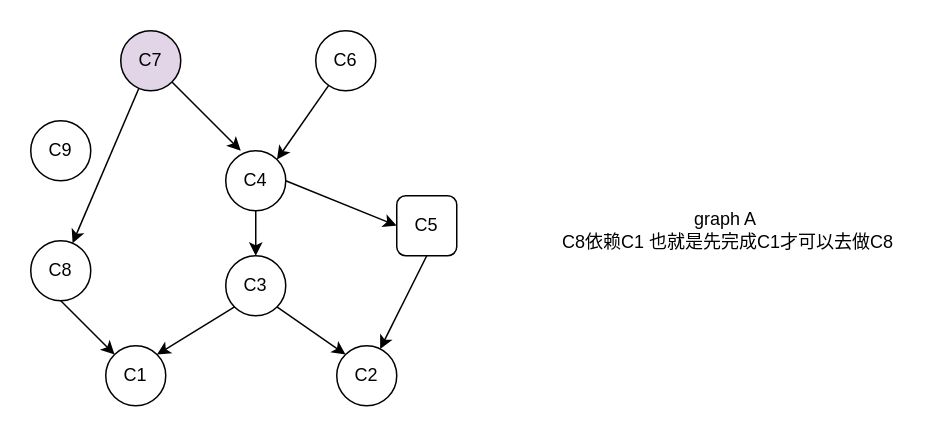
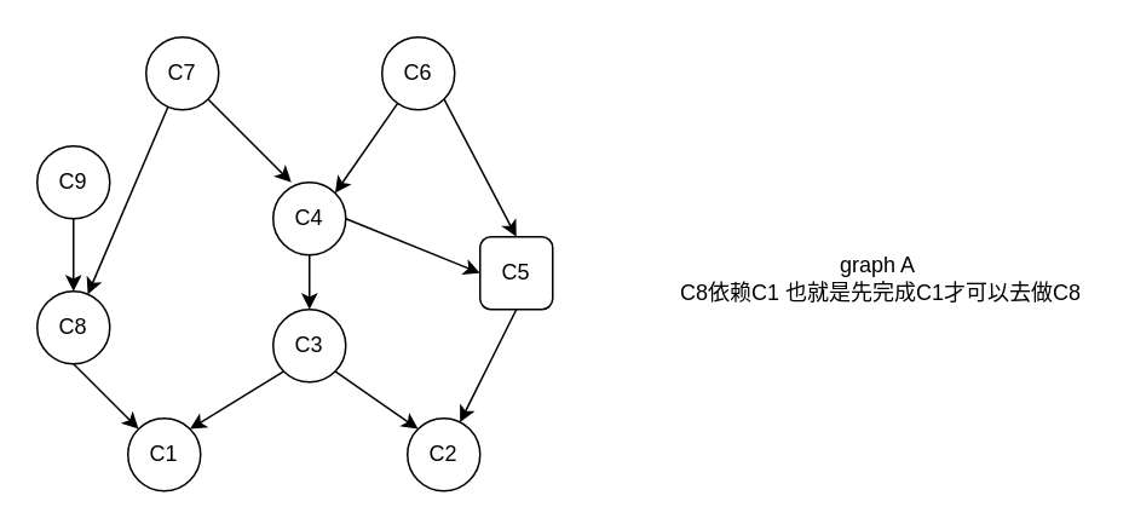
  <mxCell id="0" />
  <mxCell id="1" parent="0" />
- <mxCell id="2" value="C7" style="ellipse;whiteSpace=wrap;html=1;aspect=fixed;fillColor=#e1d5e7;" vertex="1" parent="1"><mxGeometry x="80" y="20" width="40" height="40" as="geometry" /></mxCell>
+ <mxCell id="2" value="C7" style="ellipse;whiteSpace=wrap;html=1;aspect=fixed;" vertex="1" parent="1"><mxGeometry x="80" y="20" width="40" height="40" as="geometry" /></mxCell>
  <mxCell id="3" value="C1" style="ellipse;whiteSpace=wrap;html=1;aspect=fixed;" vertex="1" parent="1"><mxGeometry x="70" y="230" width="40" height="40" as="geometry" /></mxCell>
  <mxCell id="4" value="C6" style="ellipse;whiteSpace=wrap;html=1;aspect=fixed;" vertex="1" parent="1"><mxGeometry x="210" y="20" width="40" height="40" as="geometry" /></mxCell>
  <mxCell id="5" value="" style="edgeStyle=none;html=1;entryX=0;entryY=0;entryDx=0;entryDy=0;exitX=0.5;exitY=1;exitDx=0;exitDy=0;" edge="1" parent="1" source="7" target="3"><mxGeometry relative="1" as="geometry" /></mxCell>
  <mxCell id="6" value="C3" style="ellipse;whiteSpace=wrap;html=1;aspect=fixed;" vertex="1" parent="1"><mxGeometry x="150" y="170" width="40" height="40" as="geometry" /></mxCell>
  <mxCell id="7" value="C8" style="ellipse;whiteSpace=wrap;html=1;aspect=fixed;" vertex="1" parent="1"><mxGeometry x="20" y="160" width="40" height="40" as="geometry" /></mxCell>
  <mxCell id="8" value="C4" style="ellipse;whiteSpace=wrap;html=1;aspect=fixed;" vertex="1" parent="1"><mxGeometry x="150" y="100" width="40" height="40" as="geometry" /></mxCell>
  <mxCell id="9" value="C2" style="ellipse;whiteSpace=wrap;html=1;aspect=fixed;" vertex="1" parent="1"><mxGeometry x="224" y="230" width="40" height="40" as="geometry" /></mxCell>
  <mxCell id="10" value="C5" style="whiteSpace=wrap;html=1;aspect=fixed;rounded=1;" vertex="1" parent="1"><mxGeometry x="264" y="130" width="40" height="40" as="geometry" /></mxCell>
  <mxCell id="11" value="C9" style="ellipse;whiteSpace=wrap;html=1;aspect=fixed;" vertex="1" parent="1"><mxGeometry x="20" y="80" width="40" height="40" as="geometry" /></mxCell>
  <mxCell id="12" value="" style="endArrow=classic;html=1;" edge="1" parent="1" source="2" target="7"><mxGeometry width="50" height="50" relative="1" as="geometry"><mxPoint x="240" y="260" as="sourcePoint" /><mxPoint x="60" y="70" as="targetPoint" /></mxGeometry></mxCell>
  <mxCell id="13" value="" style="endArrow=classic;html=1;exitX=1;exitY=1;exitDx=0;exitDy=0;" edge="1" parent="1" source="2"><mxGeometry width="50" height="50" relative="1" as="geometry"><mxPoint x="240" y="260" as="sourcePoint" /><mxPoint x="160" y="100" as="targetPoint" /></mxGeometry></mxCell>
  <mxCell id="14" value="" style="endArrow=classic;html=1;exitX=0.5;exitY=1;exitDx=0;exitDy=0;" edge="1" parent="1" source="10" target="9"><mxGeometry width="50" height="50" relative="1" as="geometry"><mxPoint x="240" y="260" as="sourcePoint" /><mxPoint x="290" y="210" as="targetPoint" /></mxGeometry></mxCell>
+ <mxCell id="15" value="" style="endArrow=classic;html=1;entryX=0.5;entryY=0;entryDx=0;entryDy=0;exitX=1;exitY=1;exitDx=0;exitDy=0;" edge="1" parent="1" source="4" target="10"><mxGeometry width="50" height="50" relative="1" as="geometry"><mxPoint x="240" y="260" as="sourcePoint" /><mxPoint x="290" y="210" as="targetPoint" /></mxGeometry></mxCell>
  <mxCell id="16" value="" style="endArrow=classic;html=1;entryX=1;entryY=0;entryDx=0;entryDy=0;" edge="1" parent="1" source="4" target="8"><mxGeometry width="50" height="50" relative="1" as="geometry"><mxPoint x="240" y="260" as="sourcePoint" /><mxPoint x="290" y="210" as="targetPoint" /></mxGeometry></mxCell>
  <mxCell id="17" value="" style="endArrow=classic;html=1;exitX=0.5;exitY=1;exitDx=0;exitDy=0;entryX=0.5;entryY=0;entryDx=0;entryDy=0;" edge="1" parent="1" source="8" target="6"><mxGeometry width="50" height="50" relative="1" as="geometry"><mxPoint x="190" y="230" as="sourcePoint" /><mxPoint x="240" y="180" as="targetPoint" /></mxGeometry></mxCell>
  <mxCell id="18" value="" style="endArrow=classic;html=1;entryX=0;entryY=0;entryDx=0;entryDy=0;exitX=1;exitY=1;exitDx=0;exitDy=0;" edge="1" parent="1" source="6" target="9"><mxGeometry width="50" height="50" relative="1" as="geometry"><mxPoint x="100" y="290" as="sourcePoint" /><mxPoint x="150" y="240" as="targetPoint" /></mxGeometry></mxCell>
  <mxCell id="19" value="" style="endArrow=classic;html=1;entryX=1;entryY=0;entryDx=0;entryDy=0;exitX=0;exitY=1;exitDx=0;exitDy=0;" edge="1" parent="1" source="6" target="3"><mxGeometry width="50" height="50" relative="1" as="geometry"><mxPoint x="120" y="215" as="sourcePoint" /><mxPoint x="170" y="165" as="targetPoint" /></mxGeometry></mxCell>
+ <mxCell id="20" value="" style="endArrow=classic;html=1;entryX=0.5;entryY=0;entryDx=0;entryDy=0;" edge="1" parent="1" source="11" target="7"><mxGeometry width="50" height="50" relative="1" as="geometry"><mxPoint x="240" y="260" as="sourcePoint" /><mxPoint x="54" y="166" as="targetPoint" /></mxGeometry></mxCell>
  <mxCell id="21" value="" style="endArrow=classic;html=1;exitX=1;exitY=0.5;exitDx=0;exitDy=0;entryX=0;entryY=0.5;entryDx=0;entryDy=0;" edge="1" parent="1" source="8" target="10"><mxGeometry width="50" height="50" relative="1" as="geometry"><mxPoint x="240" y="260" as="sourcePoint" /><mxPoint x="290" y="210" as="targetPoint" /></mxGeometry></mxCell>
  <mxCell id="22" value="graph A&amp;nbsp;&lt;br&gt;C8依赖C1 也就是先完成C1才可以去做C8" style="text;strokeColor=none;align=center;fillColor=none;html=1;verticalAlign=middle;whiteSpace=wrap;rounded=0;" vertex="1" parent="1"><mxGeometry x="370" y="135" width="230" height="35" as="geometry" /></mxCell>
